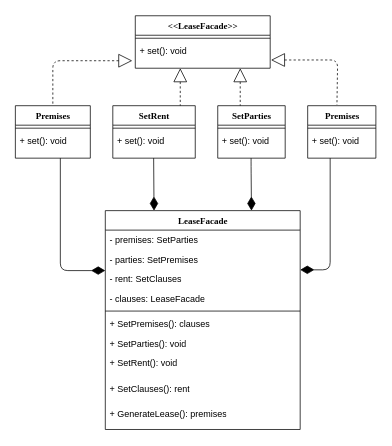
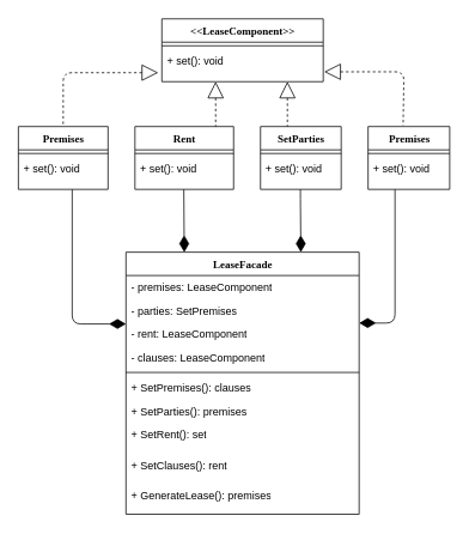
  <mxCell id="0" />
  <mxCell id="1" parent="0" />
  <mxCell id="2" value="LeaseFacade" style="swimlane;html=1;fontStyle=1;align=center;verticalAlign=top;childLayout=stackLayout;horizontal=1;startSize=26;horizontalStack=0;resizeParent=1;resizeLast=0;collapsible=1;marginBottom=0;swimlaneFillColor=#ffffff;rounded=0;shadow=0;comic=0;labelBackgroundColor=none;strokeWidth=1;fillColor=none;fontFamily=Verdana;fontSize=12" parent="1" vertex="1"><mxGeometry x="140" y="280" width="260" height="292" as="geometry" /></mxCell>
- <mxCell id="3" value="- premises: SetParties" style="text;html=1;strokeColor=none;fillColor=none;align=left;verticalAlign=top;spacingLeft=4;spacingRight=4;whiteSpace=wrap;overflow=hidden;rotatable=0;points=[[0,0.5],[1,0.5]];portConstraint=eastwest;" parent="2" vertex="1"><mxGeometry y="26" width="260" height="26" as="geometry" /></mxCell>
+ <mxCell id="3" value="- premises: LeaseComponent" style="text;html=1;strokeColor=none;fillColor=none;align=left;verticalAlign=top;spacingLeft=4;spacingRight=4;whiteSpace=wrap;overflow=hidden;rotatable=0;points=[[0,0.5],[1,0.5]];portConstraint=eastwest;" parent="2" vertex="1"><mxGeometry y="26" width="260" height="26" as="geometry" /></mxCell>
  <mxCell id="4" value="- parties: SetPremises" style="text;html=1;strokeColor=none;fillColor=none;align=left;verticalAlign=top;spacingLeft=4;spacingRight=4;whiteSpace=wrap;overflow=hidden;rotatable=0;points=[[0,0.5],[1,0.5]];portConstraint=eastwest;" parent="2" vertex="1"><mxGeometry y="52" width="260" height="26" as="geometry" /></mxCell>
- <mxCell id="5" value="- rent: SetClauses" style="text;html=1;strokeColor=none;fillColor=none;align=left;verticalAlign=top;spacingLeft=4;spacingRight=4;whiteSpace=wrap;overflow=hidden;rotatable=0;points=[[0,0.5],[1,0.5]];portConstraint=eastwest;" parent="2" vertex="1"><mxGeometry y="78" width="260" height="26" as="geometry" /></mxCell>
- <mxCell id="6" value="- clauses: LeaseFacade" style="text;html=1;strokeColor=none;fillColor=none;align=left;verticalAlign=top;spacingLeft=4;spacingRight=4;whiteSpace=wrap;overflow=hidden;rotatable=0;points=[[0,0.5],[1,0.5]];portConstraint=eastwest;" parent="2" vertex="1"><mxGeometry y="104" width="260" height="26" as="geometry" /></mxCell>
+ <mxCell id="5" value="- rent: LeaseComponent" style="text;html=1;strokeColor=none;fillColor=none;align=left;verticalAlign=top;spacingLeft=4;spacingRight=4;whiteSpace=wrap;overflow=hidden;rotatable=0;points=[[0,0.5],[1,0.5]];portConstraint=eastwest;" parent="2" vertex="1"><mxGeometry y="78" width="260" height="26" as="geometry" /></mxCell>
+ <mxCell id="6" value="- clauses: LeaseComponent" style="text;html=1;strokeColor=none;fillColor=none;align=left;verticalAlign=top;spacingLeft=4;spacingRight=4;whiteSpace=wrap;overflow=hidden;rotatable=0;points=[[0,0.5],[1,0.5]];portConstraint=eastwest;" parent="2" vertex="1"><mxGeometry y="104" width="260" height="26" as="geometry" /></mxCell>
  <mxCell id="7" value="" style="line;html=1;strokeWidth=1;fillColor=none;align=left;verticalAlign=middle;spacingTop=-1;spacingLeft=3;spacingRight=3;rotatable=0;labelPosition=right;points=[];portConstraint=eastwest;" parent="2" vertex="1"><mxGeometry y="130" width="260" height="8" as="geometry" /></mxCell>
  <mxCell id="8" value="+ SetPremises(): clauses" style="text;html=1;strokeColor=none;fillColor=none;align=left;verticalAlign=top;spacingLeft=4;spacingRight=4;whiteSpace=wrap;overflow=hidden;rotatable=0;points=[[0,0.5],[1,0.5]];portConstraint=eastwest;" parent="2" vertex="1"><mxGeometry y="138" width="260" height="26" as="geometry" /></mxCell>
- <mxCell id="9" value="+ SetParties(): void" style="text;html=1;strokeColor=none;fillColor=none;align=left;verticalAlign=top;spacingLeft=4;spacingRight=4;whiteSpace=wrap;overflow=hidden;rotatable=0;points=[[0,0.5],[1,0.5]];portConstraint=eastwest;" parent="2" vertex="1"><mxGeometry y="164" width="260" height="26" as="geometry" /></mxCell>
- <mxCell id="10" value="+ SetRent(): void" style="text;html=1;strokeColor=none;fillColor=none;align=left;verticalAlign=top;spacingLeft=4;spacingRight=4;whiteSpace=wrap;overflow=hidden;rotatable=0;points=[[0,0.5],[1,0.5]];portConstraint=eastwest;" parent="2" vertex="1"><mxGeometry y="190" width="260" height="34" as="geometry" /></mxCell>
+ <mxCell id="9" value="+ SetParties(): premises" style="text;html=1;strokeColor=none;fillColor=none;align=left;verticalAlign=top;spacingLeft=4;spacingRight=4;whiteSpace=wrap;overflow=hidden;rotatable=0;points=[[0,0.5],[1,0.5]];portConstraint=eastwest;" parent="2" vertex="1"><mxGeometry y="164" width="260" height="26" as="geometry" /></mxCell>
+ <mxCell id="10" value="+ SetRent(): set" style="text;html=1;strokeColor=none;fillColor=none;align=left;verticalAlign=top;spacingLeft=4;spacingRight=4;whiteSpace=wrap;overflow=hidden;rotatable=0;points=[[0,0.5],[1,0.5]];portConstraint=eastwest;" parent="2" vertex="1"><mxGeometry y="190" width="260" height="34" as="geometry" /></mxCell>
  <mxCell id="11" value="+ SetClauses(): rent" style="text;html=1;strokeColor=none;fillColor=none;align=left;verticalAlign=top;spacingLeft=4;spacingRight=4;whiteSpace=wrap;overflow=hidden;rotatable=0;points=[[0,0.5],[1,0.5]];portConstraint=eastwest;" vertex="1" parent="2"><mxGeometry y="224" width="260" height="34" as="geometry" /></mxCell>
  <mxCell id="12" value="+ GenerateLease(): premises" style="text;html=1;strokeColor=none;fillColor=none;align=left;verticalAlign=top;spacingLeft=4;spacingRight=4;whiteSpace=wrap;overflow=hidden;rotatable=0;points=[[0,0.5],[1,0.5]];portConstraint=eastwest;" vertex="1" parent="2"><mxGeometry y="258" width="260" height="34" as="geometry" /></mxCell>
- <mxCell id="13" value="&amp;lt;&amp;lt;LeaseFacade&amp;gt;&amp;gt;" style="swimlane;html=1;fontStyle=1;align=center;verticalAlign=top;childLayout=stackLayout;horizontal=1;startSize=26;horizontalStack=0;resizeParent=1;resizeLast=0;collapsible=1;marginBottom=0;swimlaneFillColor=#ffffff;rounded=0;shadow=0;comic=0;labelBackgroundColor=none;strokeWidth=1;fillColor=none;fontFamily=Verdana;fontSize=12" vertex="1" parent="1"><mxGeometry x="180" y="20" width="180" height="70" as="geometry" /></mxCell>
+ <mxCell id="13" value="&amp;lt;&amp;lt;LeaseComponent&amp;gt;&amp;gt;" style="swimlane;html=1;fontStyle=1;align=center;verticalAlign=top;childLayout=stackLayout;horizontal=1;startSize=26;horizontalStack=0;resizeParent=1;resizeLast=0;collapsible=1;marginBottom=0;swimlaneFillColor=#ffffff;rounded=0;shadow=0;comic=0;labelBackgroundColor=none;strokeWidth=1;fillColor=none;fontFamily=Verdana;fontSize=12" vertex="1" parent="1"><mxGeometry x="180" y="20" width="180" height="70" as="geometry" /></mxCell>
  <mxCell id="14" value="" style="line;html=1;strokeWidth=1;fillColor=none;align=left;verticalAlign=middle;spacingTop=-1;spacingLeft=3;spacingRight=3;rotatable=0;labelPosition=right;points=[];portConstraint=eastwest;" vertex="1" parent="13"><mxGeometry y="26" width="180" height="8" as="geometry" /></mxCell>
  <mxCell id="15" value="+ set(): void" style="text;html=1;strokeColor=none;fillColor=none;align=left;verticalAlign=top;spacingLeft=4;spacingRight=4;whiteSpace=wrap;overflow=hidden;rotatable=0;points=[[0,0.5],[1,0.5]];portConstraint=eastwest;" vertex="1" parent="13"><mxGeometry y="34" width="180" height="26" as="geometry" /></mxCell>
  <mxCell id="16" value="Premises" style="swimlane;html=1;fontStyle=1;align=center;verticalAlign=top;childLayout=stackLayout;horizontal=1;startSize=26;horizontalStack=0;resizeParent=1;resizeLast=0;collapsible=1;marginBottom=0;swimlaneFillColor=#ffffff;rounded=0;shadow=0;comic=0;labelBackgroundColor=none;strokeWidth=1;fillColor=none;fontFamily=Verdana;fontSize=12" vertex="1" parent="1"><mxGeometry x="20" y="140" width="100" height="70" as="geometry" /></mxCell>
  <mxCell id="17" value="" style="line;html=1;strokeWidth=1;fillColor=none;align=left;verticalAlign=middle;spacingTop=-1;spacingLeft=3;spacingRight=3;rotatable=0;labelPosition=right;points=[];portConstraint=eastwest;" vertex="1" parent="16"><mxGeometry y="26" width="100" height="8" as="geometry" /></mxCell>
  <mxCell id="18" value="+ set(): void" style="text;html=1;strokeColor=none;fillColor=none;align=left;verticalAlign=top;spacingLeft=4;spacingRight=4;whiteSpace=wrap;overflow=hidden;rotatable=0;points=[[0,0.5],[1,0.5]];portConstraint=eastwest;" vertex="1" parent="16"><mxGeometry y="34" width="100" height="26" as="geometry" /></mxCell>
- <mxCell id="19" value="SetRent" style="swimlane;html=1;fontStyle=1;align=center;verticalAlign=top;childLayout=stackLayout;horizontal=1;startSize=26;horizontalStack=0;resizeParent=1;resizeLast=0;collapsible=1;marginBottom=0;swimlaneFillColor=#ffffff;rounded=0;shadow=0;comic=0;labelBackgroundColor=none;strokeWidth=1;fillColor=none;fontFamily=Verdana;fontSize=12" vertex="1" parent="1"><mxGeometry x="150" y="140" width="110" height="70" as="geometry" /></mxCell>
+ <mxCell id="19" value="Rent" style="swimlane;html=1;fontStyle=1;align=center;verticalAlign=top;childLayout=stackLayout;horizontal=1;startSize=26;horizontalStack=0;resizeParent=1;resizeLast=0;collapsible=1;marginBottom=0;swimlaneFillColor=#ffffff;rounded=0;shadow=0;comic=0;labelBackgroundColor=none;strokeWidth=1;fillColor=none;fontFamily=Verdana;fontSize=12" vertex="1" parent="1"><mxGeometry x="150" y="140" width="110" height="70" as="geometry" /></mxCell>
  <mxCell id="20" value="" style="line;html=1;strokeWidth=1;fillColor=none;align=left;verticalAlign=middle;spacingTop=-1;spacingLeft=3;spacingRight=3;rotatable=0;labelPosition=right;points=[];portConstraint=eastwest;" vertex="1" parent="19"><mxGeometry y="26" width="110" height="8" as="geometry" /></mxCell>
  <mxCell id="21" value="+ set(): void" style="text;html=1;strokeColor=none;fillColor=none;align=left;verticalAlign=top;spacingLeft=4;spacingRight=4;whiteSpace=wrap;overflow=hidden;rotatable=0;points=[[0,0.5],[1,0.5]];portConstraint=eastwest;" vertex="1" parent="19"><mxGeometry y="34" width="110" height="26" as="geometry" /></mxCell>
  <mxCell id="22" value="SetParties" style="swimlane;html=1;fontStyle=1;align=center;verticalAlign=top;childLayout=stackLayout;horizontal=1;startSize=26;horizontalStack=0;resizeParent=1;resizeLast=0;collapsible=1;marginBottom=0;swimlaneFillColor=#ffffff;rounded=0;shadow=0;comic=0;labelBackgroundColor=none;strokeWidth=1;fillColor=none;fontFamily=Verdana;fontSize=12" vertex="1" parent="1"><mxGeometry x="290" y="140" width="90" height="70" as="geometry" /></mxCell>
  <mxCell id="23" value="" style="line;html=1;strokeWidth=1;fillColor=none;align=left;verticalAlign=middle;spacingTop=-1;spacingLeft=3;spacingRight=3;rotatable=0;labelPosition=right;points=[];portConstraint=eastwest;" vertex="1" parent="22"><mxGeometry y="26" width="90" height="8" as="geometry" /></mxCell>
  <mxCell id="24" value="+ set(): void" style="text;html=1;strokeColor=none;fillColor=none;align=left;verticalAlign=top;spacingLeft=4;spacingRight=4;whiteSpace=wrap;overflow=hidden;rotatable=0;points=[[0,0.5],[1,0.5]];portConstraint=eastwest;" vertex="1" parent="22"><mxGeometry y="34" width="90" height="26" as="geometry" /></mxCell>
  <mxCell id="25" value="Premises" style="swimlane;html=1;fontStyle=1;align=center;verticalAlign=top;childLayout=stackLayout;horizontal=1;startSize=26;horizontalStack=0;resizeParent=1;resizeLast=0;collapsible=1;marginBottom=0;swimlaneFillColor=#ffffff;rounded=0;shadow=0;comic=0;labelBackgroundColor=none;strokeWidth=1;fillColor=none;fontFamily=Verdana;fontSize=12" vertex="1" parent="1"><mxGeometry x="410" y="140" width="91" height="70" as="geometry" /></mxCell>
  <mxCell id="26" value="" style="line;html=1;strokeWidth=1;fillColor=none;align=left;verticalAlign=middle;spacingTop=-1;spacingLeft=3;spacingRight=3;rotatable=0;labelPosition=right;points=[];portConstraint=eastwest;" vertex="1" parent="25"><mxGeometry y="26" width="91" height="8" as="geometry" /></mxCell>
  <mxCell id="27" value="+ set(): void" style="text;html=1;strokeColor=none;fillColor=none;align=left;verticalAlign=top;spacingLeft=4;spacingRight=4;whiteSpace=wrap;overflow=hidden;rotatable=0;points=[[0,0.5],[1,0.5]];portConstraint=eastwest;" vertex="1" parent="25"><mxGeometry y="34" width="91" height="26" as="geometry" /></mxCell>
  <mxCell id="28" style="edgeStyle=orthogonalEdgeStyle;html=1;labelBackgroundColor=none;startFill=0;startSize=16;endArrow=none;endFill=0;endSize=16;fontFamily=Verdana;fontSize=12;startArrow=block;strokeWidth=1;entryX=0.5;entryY=0;entryDx=0;entryDy=0;dashed=1;" edge="1" parent="1" target="16"><mxGeometry relative="1" as="geometry"><Array as="points"><mxPoint x="176" y="80" /><mxPoint x="70" y="80" /></Array><mxPoint x="176" y="80" as="sourcePoint" /><mxPoint x="30" y="110" as="targetPoint" /></mxGeometry></mxCell>
  <mxCell id="29" style="edgeStyle=orthogonalEdgeStyle;html=1;labelBackgroundColor=none;startFill=0;startSize=16;endArrow=none;endFill=0;endSize=16;fontFamily=Verdana;fontSize=12;startArrow=block;strokeWidth=1;dashed=1;" edge="1" parent="1"><mxGeometry relative="1" as="geometry"><Array as="points"><mxPoint x="240" y="140" /></Array><mxPoint x="240" y="90" as="sourcePoint" /><mxPoint x="240" y="140" as="targetPoint" /></mxGeometry></mxCell>
  <mxCell id="30" style="edgeStyle=orthogonalEdgeStyle;html=1;labelBackgroundColor=none;startFill=0;startSize=16;endArrow=none;endFill=0;endSize=16;fontFamily=Verdana;fontSize=12;startArrow=block;strokeWidth=1;dashed=1;" edge="1" parent="1"><mxGeometry relative="1" as="geometry"><Array as="points"><mxPoint x="320" y="140" /></Array><mxPoint x="320" y="90" as="sourcePoint" /><mxPoint x="320" y="140" as="targetPoint" /></mxGeometry></mxCell>
  <mxCell id="31" style="edgeStyle=orthogonalEdgeStyle;html=1;labelBackgroundColor=none;startFill=0;startSize=16;endArrow=none;endFill=0;endSize=16;fontFamily=Verdana;fontSize=12;startArrow=block;strokeWidth=1;exitX=1.006;exitY=0.962;exitDx=0;exitDy=0;exitPerimeter=0;entryX=0.429;entryY=-0.014;entryDx=0;entryDy=0;entryPerimeter=0;dashed=1;" edge="1" parent="1" source="15" target="25"><mxGeometry relative="1" as="geometry"><Array as="points"><mxPoint x="450" y="79" /></Array><mxPoint x="410" y="110" as="sourcePoint" /><mxPoint x="450" y="130" as="targetPoint" /></mxGeometry></mxCell>
  <mxCell id="32" style="edgeStyle=orthogonalEdgeStyle;html=1;labelBackgroundColor=none;startFill=0;startSize=16;endArrow=diamondThin;endFill=1;endSize=16;fontFamily=Verdana;fontSize=12;startArrow=none;strokeWidth=1;entryX=0;entryY=0.077;entryDx=0;entryDy=0;entryPerimeter=0;" edge="1" parent="1" target="5"><mxGeometry relative="1" as="geometry"><Array as="points"><mxPoint x="80" y="360" /></Array><mxPoint x="80" y="210" as="sourcePoint" /><mxPoint x="130" y="360" as="targetPoint" /></mxGeometry></mxCell>
  <mxCell id="33" style="edgeStyle=orthogonalEdgeStyle;html=1;labelBackgroundColor=none;startFill=0;startSize=16;endArrow=diamondThin;endFill=1;endSize=16;fontFamily=Verdana;fontSize=12;startArrow=none;strokeWidth=1;entryX=0.25;entryY=0;entryDx=0;entryDy=0;entryPerimeter=0;" edge="1" parent="1" target="2"><mxGeometry relative="1" as="geometry"><Array as="points" /><mxPoint x="204.5" y="210" as="sourcePoint" /><mxPoint x="205" y="270" as="targetPoint" /></mxGeometry></mxCell>
  <mxCell id="34" style="edgeStyle=orthogonalEdgeStyle;html=1;labelBackgroundColor=none;startFill=0;startSize=16;endArrow=diamondThin;endFill=1;endSize=16;fontFamily=Verdana;fontSize=12;startArrow=none;strokeWidth=1;entryX=0.25;entryY=0;entryDx=0;entryDy=0;entryPerimeter=0;" edge="1" parent="1"><mxGeometry relative="1" as="geometry"><Array as="points"><mxPoint x="335" y="220" /><mxPoint x="335" y="220" /></Array><mxPoint x="334.5" y="210" as="sourcePoint" /><mxPoint x="335" y="280" as="targetPoint" /></mxGeometry></mxCell>
  <mxCell id="35" style="edgeStyle=orthogonalEdgeStyle;html=1;labelBackgroundColor=none;startFill=0;startSize=16;endArrow=diamondThin;endFill=1;endSize=16;fontFamily=Verdana;fontSize=12;startArrow=none;strokeWidth=1;entryX=1;entryY=0.038;entryDx=0;entryDy=0;entryPerimeter=0;" edge="1" parent="1" target="5"><mxGeometry relative="1" as="geometry"><Array as="points"><mxPoint x="440" y="210" /><mxPoint x="440" y="359" /></Array><mxPoint x="440" y="210" as="sourcePoint" /><mxPoint x="420" y="360" as="targetPoint" /></mxGeometry></mxCell>
